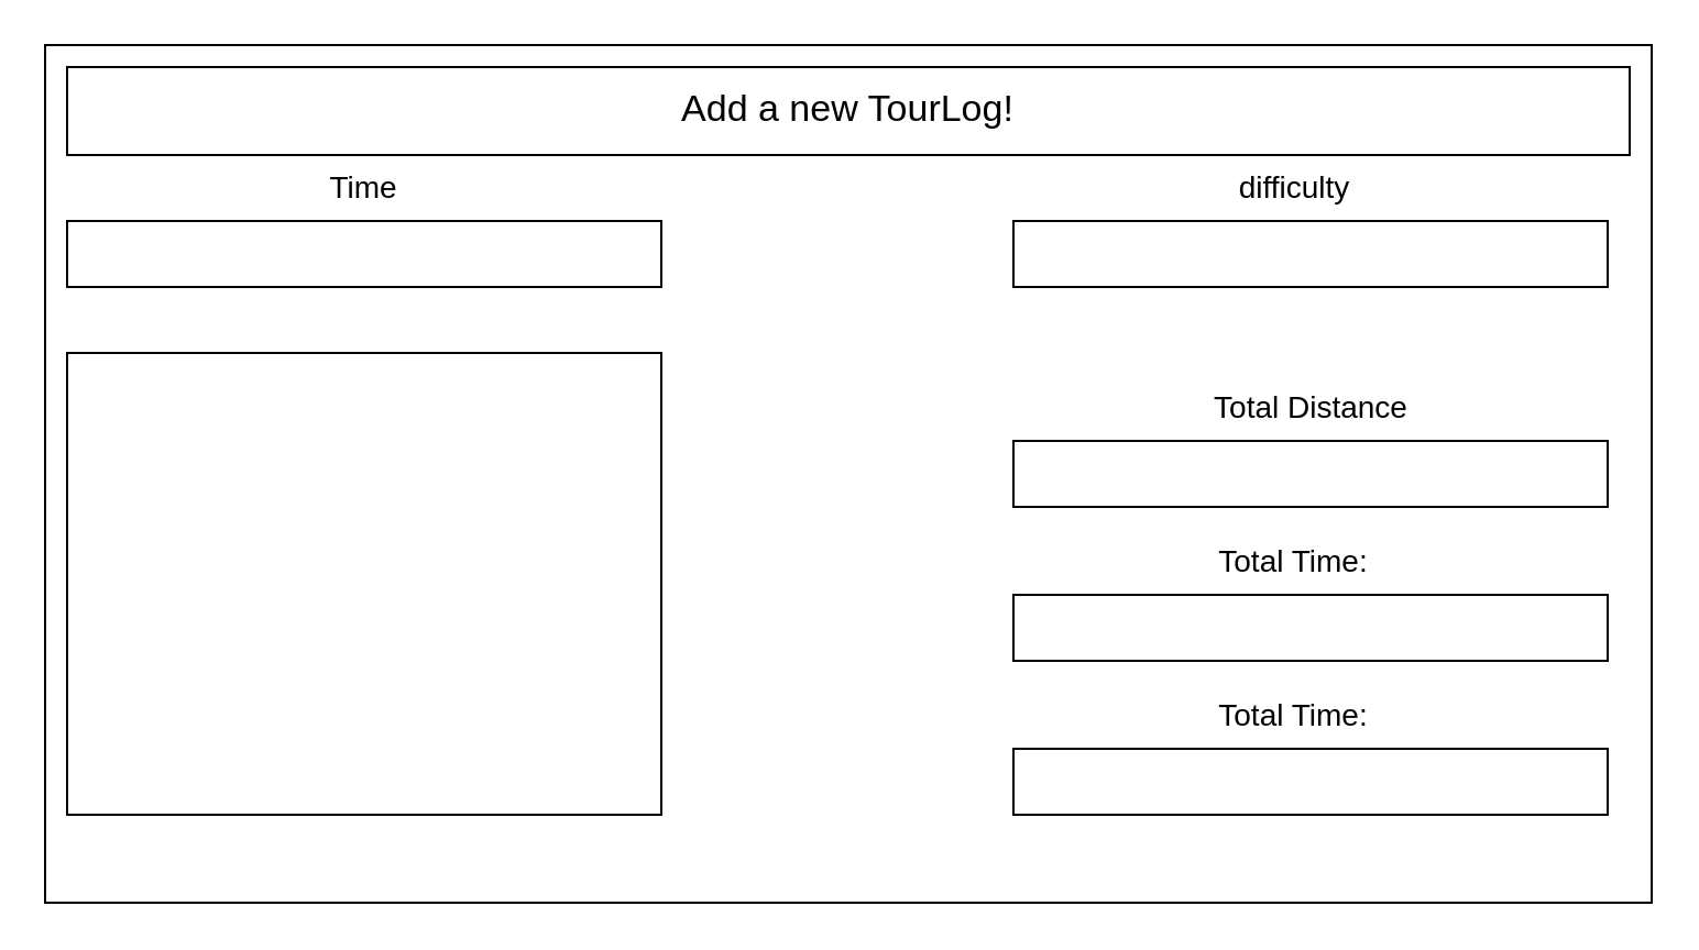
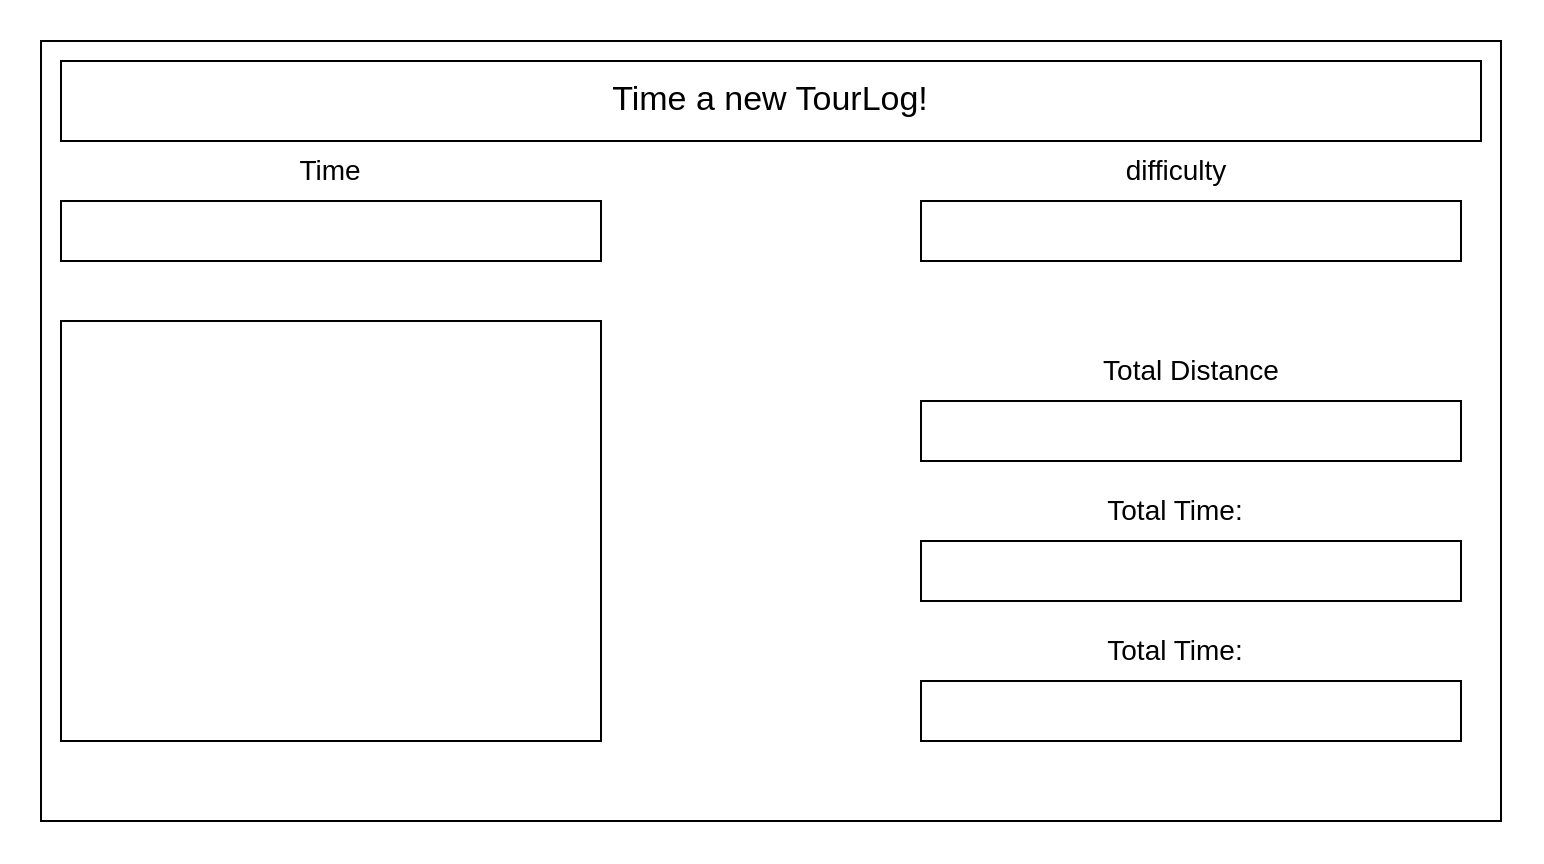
  <mxCell id="0" />
  <mxCell id="1" parent="0" />
  <mxCell id="2" value="" style="rounded=0;whiteSpace=wrap;html=1;" parent="1" vertex="1"><mxGeometry x="20" y="20" width="730" height="390" as="geometry" /></mxCell>
  <mxCell id="3" value="" style="rounded=0;whiteSpace=wrap;html=1;" parent="1" vertex="1"><mxGeometry x="30" y="30" width="710" height="40" as="geometry" /></mxCell>
- <mxCell id="4" value="&lt;font style=&quot;font-size: 17px;&quot;&gt;Add a new TourLog!&lt;/font&gt;" style="text;html=1;align=center;verticalAlign=middle;whiteSpace=wrap;rounded=0;" parent="1" vertex="1"><mxGeometry x="135" y="35" width="500" height="30" as="geometry" /></mxCell>
+ <mxCell id="4" value="&lt;font style=&quot;font-size: 17px;&quot;&gt;Time a new TourLog!&lt;/font&gt;" style="text;html=1;align=center;verticalAlign=middle;whiteSpace=wrap;rounded=0;" parent="1" vertex="1"><mxGeometry x="135" y="35" width="500" height="30" as="geometry" /></mxCell>
  <mxCell id="5" value="&lt;font style=&quot;font-size: 14px;&quot;&gt;Time&lt;/font&gt;" style="text;html=1;align=center;verticalAlign=middle;whiteSpace=wrap;rounded=0;" parent="1" vertex="1"><mxGeometry x="135" y="70" width="60" height="30" as="geometry" /></mxCell>
  <mxCell id="6" value="" style="rounded=0;whiteSpace=wrap;html=1;" parent="1" vertex="1"><mxGeometry x="30" y="100" width="270" height="30" as="geometry" /></mxCell>
  <mxCell id="7" value="" style="rounded=0;whiteSpace=wrap;html=1;" parent="1" vertex="1"><mxGeometry x="30" y="160" width="270" height="210" as="geometry" /></mxCell>
  <mxCell id="8" value="" style="rounded=0;whiteSpace=wrap;html=1;" parent="1" vertex="1"><mxGeometry x="460" y="100" width="270" height="30" as="geometry" /></mxCell>
  <mxCell id="9" value="&lt;font style=&quot;font-size: 14px;&quot;&gt;difficulty&lt;/font&gt;" style="text;html=1;align=center;verticalAlign=middle;whiteSpace=wrap;rounded=0;" parent="1" vertex="1"><mxGeometry x="557.5" y="70" width="60" height="30" as="geometry" /></mxCell>
  <mxCell id="10" value="" style="rounded=0;whiteSpace=wrap;html=1;" parent="1" vertex="1"><mxGeometry x="460" y="270" width="270" height="30" as="geometry" /></mxCell>
  <mxCell id="11" value="&lt;font style=&quot;font-size: 14px;&quot;&gt;Total Time:&lt;/font&gt;" style="text;html=1;align=center;verticalAlign=middle;whiteSpace=wrap;rounded=0;" parent="1" vertex="1"><mxGeometry x="526.25" y="240" width="122.5" height="30" as="geometry" /></mxCell>
  <mxCell id="12" value="&lt;font style=&quot;font-size: 14px;&quot;&gt;Total Distance&lt;/font&gt;" style="text;html=1;align=center;verticalAlign=middle;whiteSpace=wrap;rounded=0;" parent="1" vertex="1"><mxGeometry x="548.75" y="170" width="92.5" height="30" as="geometry" /></mxCell>
  <mxCell id="13" value="" style="rounded=0;whiteSpace=wrap;html=1;" parent="1" vertex="1"><mxGeometry x="460" y="200" width="270" height="30" as="geometry" /></mxCell>
  <mxCell id="14" value="" style="rounded=0;whiteSpace=wrap;html=1;" vertex="1" parent="1"><mxGeometry x="460" y="340" width="270" height="30" as="geometry" /></mxCell>
  <mxCell id="15" value="&lt;font style=&quot;font-size: 14px;&quot;&gt;Total Time:&lt;/font&gt;" style="text;html=1;align=center;verticalAlign=middle;whiteSpace=wrap;rounded=0;" vertex="1" parent="1"><mxGeometry x="526.25" y="310" width="122.5" height="30" as="geometry" /></mxCell>
